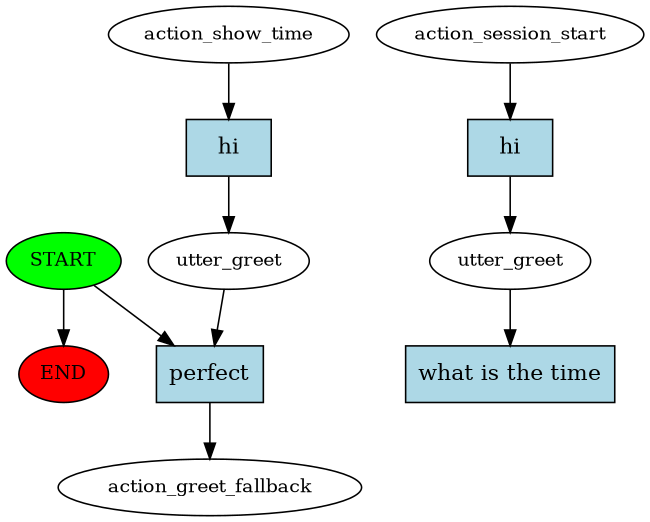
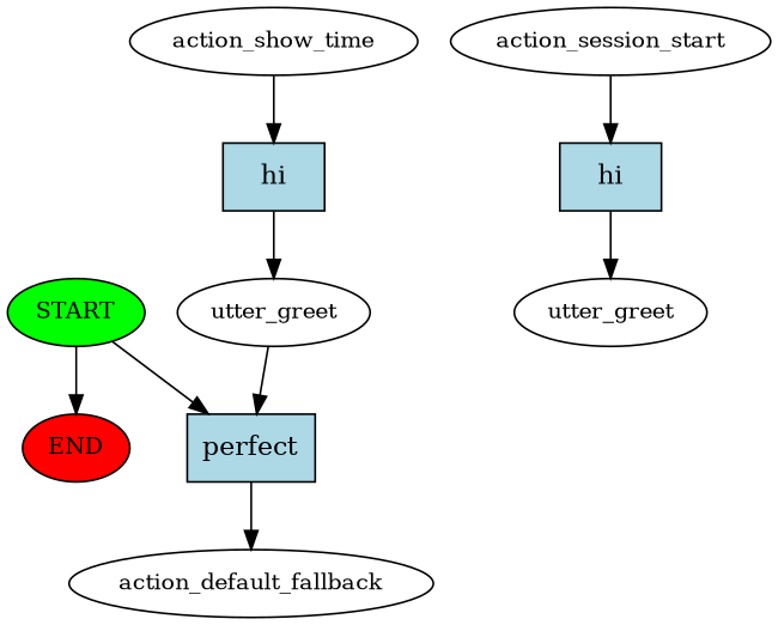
  digraph {
    node [fontsize=12 style=filled]
    n1 [fillcolor=green label=START]
    n2 [fillcolor=red label=END]
    n3 [fillcolor=lightblue label=perfect shape=rect fontsize=""]
    n4 [label=action_session_start style=""]
    n5 [fillcolor=lightblue label=hi shape=rect fontsize=""]
    n6 [label=utter_greet style=""]
-   n7 [fillcolor=lightblue label="what is the time" shape=rect fontsize=""]
    n8 [label=action_show_time style=""]
    n9 [fillcolor=lightblue label=hi shape=rect fontsize=""]
    n10 [label=utter_greet style=""]
-   n11 [label=action_greet_fallback style=""]
+   n11 [label=action_default_fallback style=""]
    n1 -> n2
    n1 -> n3
    n3 -> n11
    n4 -> n5
    n5 -> n6
-   n6 -> n7
    n8 -> n9
    n9 -> n10
    n10 -> n3
  }
